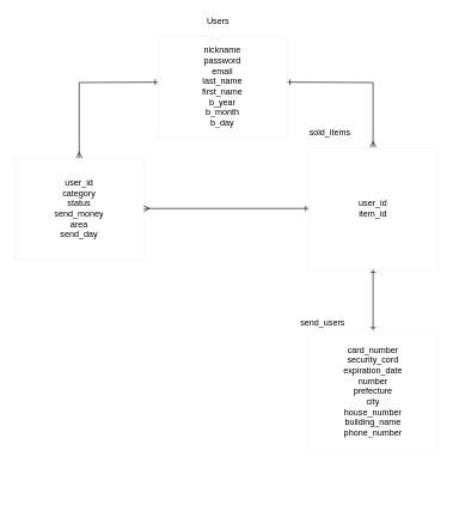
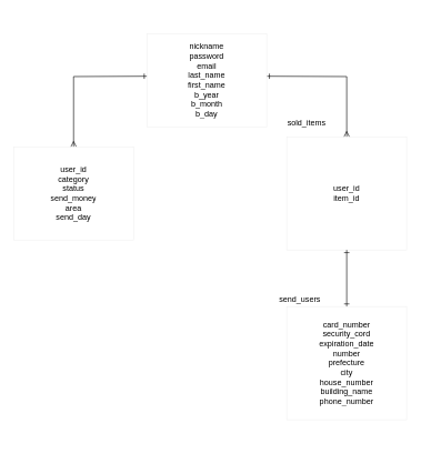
  <mxCell id="0" />
  <mxCell id="1" parent="0" />
  <mxCell id="2" style="edgeStyle=orthogonalEdgeStyle;rounded=0;orthogonalLoop=1;jettySize=auto;html=1;exitX=0;exitY=0.5;exitDx=0;exitDy=0;entryX=0.5;entryY=0;entryDx=0;entryDy=0;endArrow=ERmany;endFill=0;startArrow=ERone;startFill=0;" parent="1" target="5" edge="1"><mxGeometry relative="1" as="geometry"><mxPoint x="220" y="114" as="sourcePoint" /><mxPoint x="100" y="310" as="targetPoint" /></mxGeometry></mxCell>
  <mxCell id="3" style="edgeStyle=orthogonalEdgeStyle;rounded=0;orthogonalLoop=1;jettySize=auto;html=1;exitX=1;exitY=0.5;exitDx=0;exitDy=0;entryX=0.5;entryY=0;entryDx=0;entryDy=0;endArrow=ERmany;endFill=0;startArrow=ERone;startFill=0;" parent="1" target="7" edge="1"><mxGeometry relative="1" as="geometry"><mxPoint x="516" y="310" as="targetPoint" /><mxPoint x="400" y="114" as="sourcePoint" /></mxGeometry></mxCell>
  <mxCell id="4" value="nickname&lt;br&gt;password&lt;br&gt;email&lt;br&gt;last_name&lt;br&gt;first_name&lt;br&gt;b_year&lt;br&gt;b_month&lt;br&gt;b_day" style="text;fillColor=none;html=1;whiteSpace=wrap;verticalAlign=middle;overflow=hidden;strokeColor=#f0f0f0;align=center;" parent="1" vertex="1"><mxGeometry x="220" y="50" width="180" height="140" as="geometry" /></mxCell>
  <mxCell id="5" value="user_id&lt;br&gt;category&lt;br&gt;status&lt;br&gt;send_money&lt;br&gt;area&lt;br&gt;send_day" style="text;fillColor=none;html=1;whiteSpace=wrap;verticalAlign=middle;overflow=hidden;strokeColor=#f0f0f0;align=center;" parent="1" vertex="1"><mxGeometry x="20" y="220" width="180" height="140" as="geometry" /></mxCell>
- <mxCell id="6" style="edgeStyle=orthogonalEdgeStyle;rounded=0;orthogonalLoop=1;jettySize=auto;html=1;exitX=0;exitY=0.5;exitDx=0;exitDy=0;entryX=1;entryY=0.5;entryDx=0;entryDy=0;startArrow=ERone;startFill=0;endArrow=ERmany;endFill=0;" parent="1" source="7" target="5" edge="1"><mxGeometry relative="1" as="geometry"><mxPoint x="200" y="395" as="targetPoint" /></mxGeometry></mxCell>
  <mxCell id="7" value="user_id&lt;br&gt;item_id" style="text;fillColor=none;html=1;whiteSpace=wrap;verticalAlign=middle;overflow=hidden;strokeColor=#f0f0f0;align=center;" parent="1" vertex="1"><mxGeometry x="430" y="205" width="180" height="170" as="geometry" /></mxCell>
- <mxCell id="8" value="Users" style="text;html=1;strokeColor=none;fillColor=none;align=center;verticalAlign=middle;whiteSpace=wrap;rounded=0;" parent="1" vertex="1"><mxGeometry x="284" y="20" width="40" height="20" as="geometry" /></mxCell>
  <mxCell id="9" value="sold_items" style="text;html=1;strokeColor=none;fillColor=none;align=center;verticalAlign=middle;whiteSpace=wrap;rounded=0;" parent="1" vertex="1"><mxGeometry x="440" y="175" width="40" height="20" as="geometry" /></mxCell>
  <mxCell id="10" style="edgeStyle=orthogonalEdgeStyle;rounded=0;orthogonalLoop=1;jettySize=auto;html=1;exitX=0.5;exitY=1;exitDx=0;exitDy=0;" parent="1" source="9" target="9" edge="1"><mxGeometry relative="1" as="geometry" /></mxCell>
  <mxCell id="11" value="&lt;div&gt;&lt;br&gt;&lt;/div&gt;" style="text;strokeColor=none;fillColor=none;html=1;whiteSpace=wrap;verticalAlign=middle;overflow=hidden;" parent="1" vertex="1"><mxGeometry x="460" y="610" width="100" height="80" as="geometry" /></mxCell>
  <mxCell id="12" value="" style="edgeStyle=orthogonalEdgeStyle;rounded=0;orthogonalLoop=1;jettySize=auto;html=1;startArrow=ERone;startFill=0;endArrow=ERone;endFill=0;" parent="1" source="13" target="7" edge="1"><mxGeometry relative="1" as="geometry" /></mxCell>
  <mxCell id="13" value="card_number&lt;br&gt;security_cord&lt;br&gt;expiration_date&lt;br&gt;number&lt;br&gt;prefecture&lt;br&gt;city&lt;br&gt;house_number&lt;br&gt;building_name&lt;br&gt;phone_number" style="text;fillColor=none;html=1;whiteSpace=wrap;verticalAlign=middle;overflow=hidden;strokeColor=#f0f0f0;align=center;" parent="1" vertex="1"><mxGeometry x="430" y="460" width="180" height="170" as="geometry" /></mxCell>
  <mxCell id="14" value="send_users" style="text;html=1;strokeColor=none;fillColor=none;align=center;verticalAlign=middle;whiteSpace=wrap;rounded=0;" parent="1" vertex="1"><mxGeometry x="430" y="440" width="40" height="20" as="geometry" /></mxCell>
